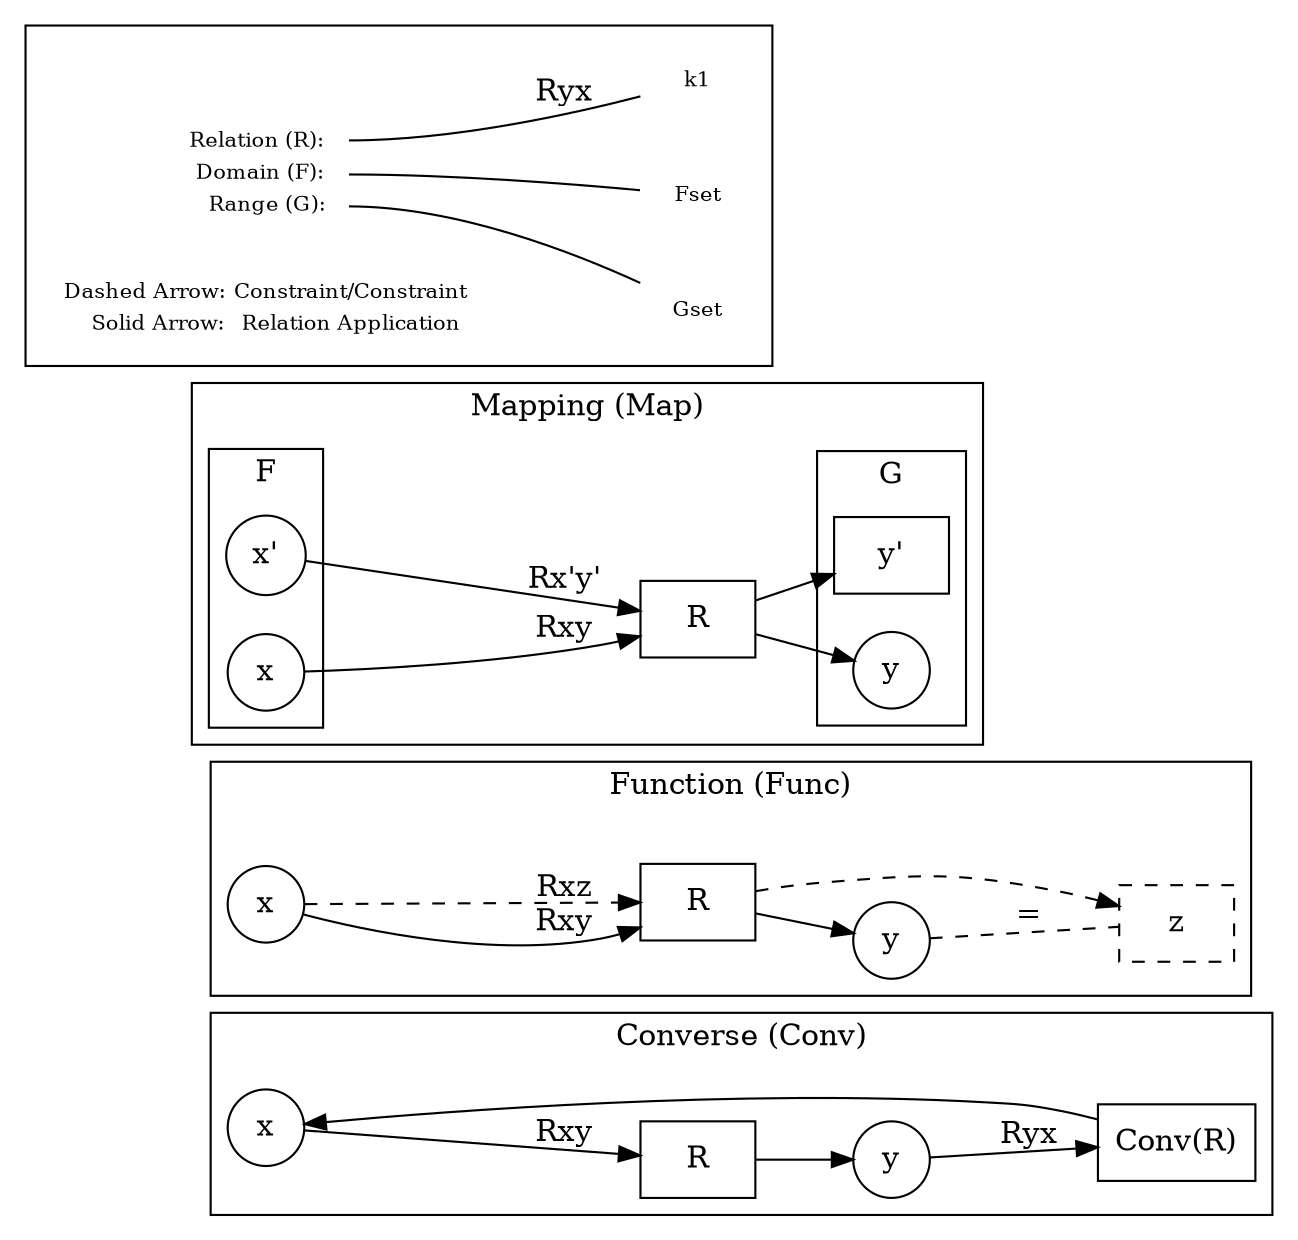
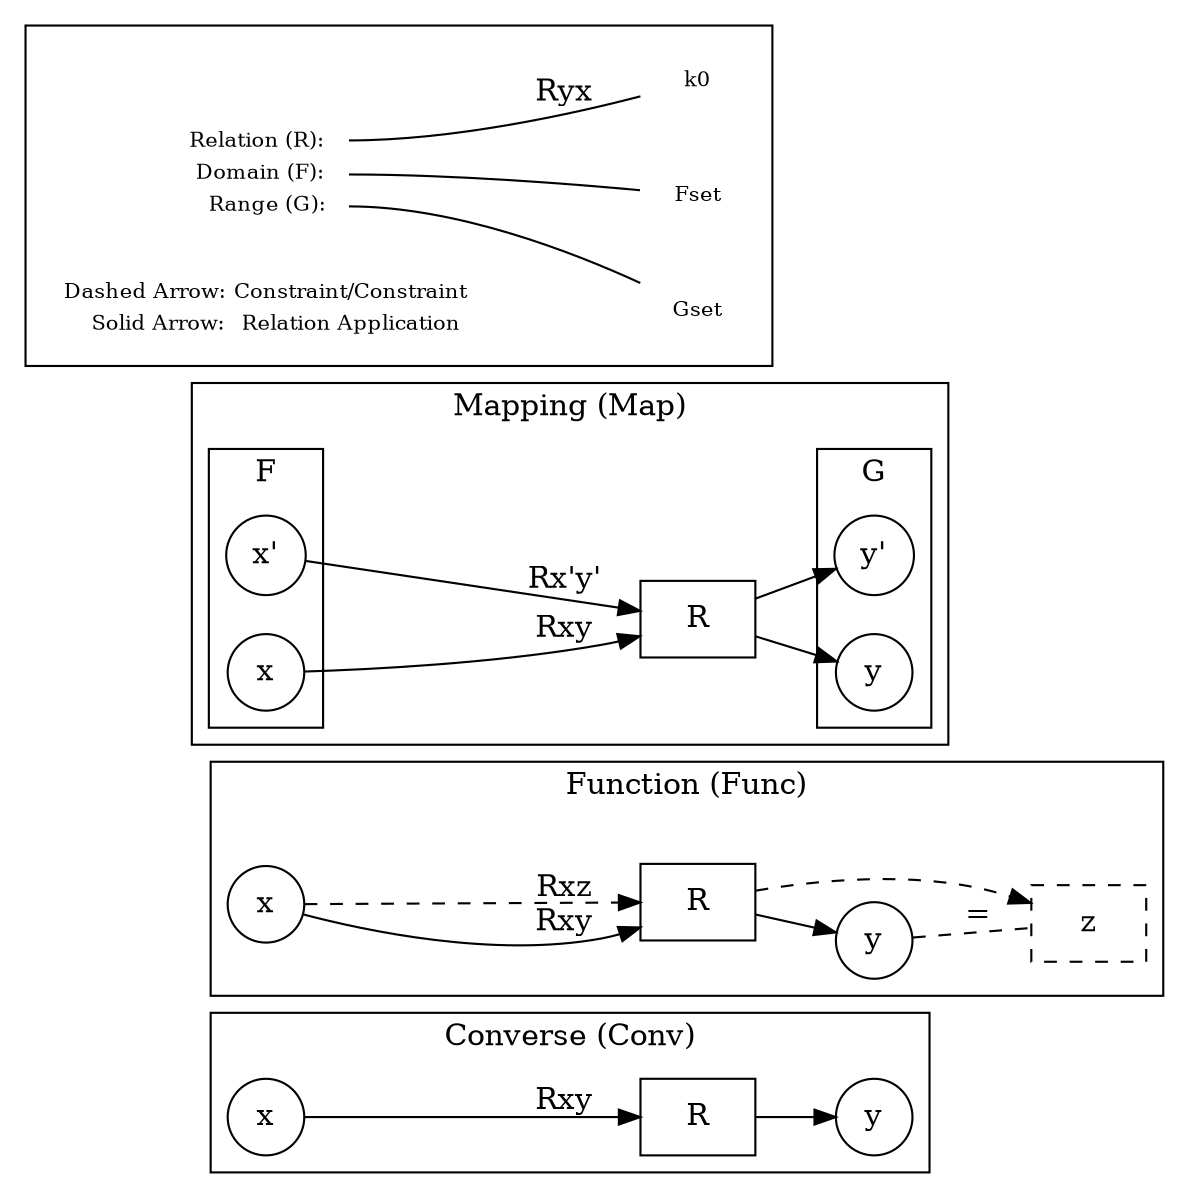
  digraph {
    rankdir=LR
    node [shape=circle]
    n1 [label=x]
    n2 [label=R shape=box]
    n3 [label=y]
-   n4 [label="Conv(R)" shape=box]
    n5 [label=x]
    n6 [label=R shape=box]
    n7 [label=y]
    n8 [label=z shape=box style=dashed]
    n9 [label=x]
    n10 [label="x'"]
    n11 [label=y]
-   n12 [label="y'" shape=box]
+   n12 [label="y'"]
    n13 [label=R shape=box]
    n14 [fontsize=10 label=<<table border="0" cellpadding="2" cellspacing="0" cellborder="0">                           <tr><td align="right" port="i1">Relation (R):</td><td port="i2"> </td></tr>                           <tr><td align="right" port="i3">Domain (F):</td><td port="i4"> </td></tr>                           <tr><td align="right" port="i5">Range (G):</td><td port="i6"> </td></tr>                       </table>> shape=plaintext]
-   k1 [fontsize=10 shape=plaintext]
+   k1 [fontsize=10 shape=plaintext label=k0]
    Fset [fontsize=10 shape=plaintext]
    Gset [fontsize=10 shape=plaintext]
    n18 [fontsize=10 label=<<table border="0" cellpadding="2" cellspacing="0" cellborder="0">                           <tr><td align="right" port="i1">Dashed Arrow:</td><td port="i2">Constraint/Constraint</td></tr>                           <tr><td align="right" port="i3">Solid Arrow:</td><td port="i4">Relation Application</td></tr>                       </table>> shape=plaintext]
    subgraph cluster_1 {
      label="Converse (Conv)"
      n1
      n2
      n3
-     n4
    }
    subgraph cluster_2 {
      label="Function (Func)"
      n5
      n6
      n7
      n8
    }
    subgraph cluster_3 {
      label="Mapping (Map)"
      n13
      subgraph cluster_4 {
        label=F
        n9
        n10
      }
      subgraph cluster_5 {
        label=G
        n11
        n12
      }
    }
    subgraph cluster_6 {
      n14
      k1
      Fset
      Gset
      n18
    }
    n1 -> n2 [label=Rxy]
    n2 -> n3
-   n3 -> n4 [label=Ryx]
-   n4 -> n1
    n5 -> n6 [label=Rxy]
    n5 -> n6 [label=Rxz style=dashed]
    n6 -> n7
    n6 -> n8 [style=dashed]
    n7 -> n8 [dir=none label="=" style=dashed]
    n9 -> n13 [label=Rxy]
    n10 -> n13 [label="Rx'y'"]
    n13 -> n11
    n13 -> n12
    n14 -> k1 [arrowhead=none label=Ryx tailport=i2]
    n14 -> Fset [arrowhead=none label=" " shape=circle tailport=i4]
    n14 -> Gset [arrowhead=none label=" " shape=circle tailport=i6]
  }
